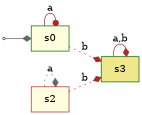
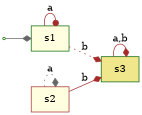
  digraph {
    rankdir=LR
    node [color=darkgreen fillcolor=lightyellow shape=box style=filled]
    edge [arrowhead=diamond color=brown style=solid]
    start [shape=point]
-   s1 [label=s0]
+   s1
    s3 [fillcolor=khaki]
    s2 [color=brown]
    start -> s1 [color=gray40]
    s1 -> s1 [arrowhead=dot label=a]
    s1 -> s3 [label=b style=dotted]
    s3 -> s3 [label="a,b"]
-   s2 -> s3 [label=b style=dotted]
+   s2 -> s3 [label=b]
    s2 -> s2 [color=gray40 label=a style=dotted]
  }
